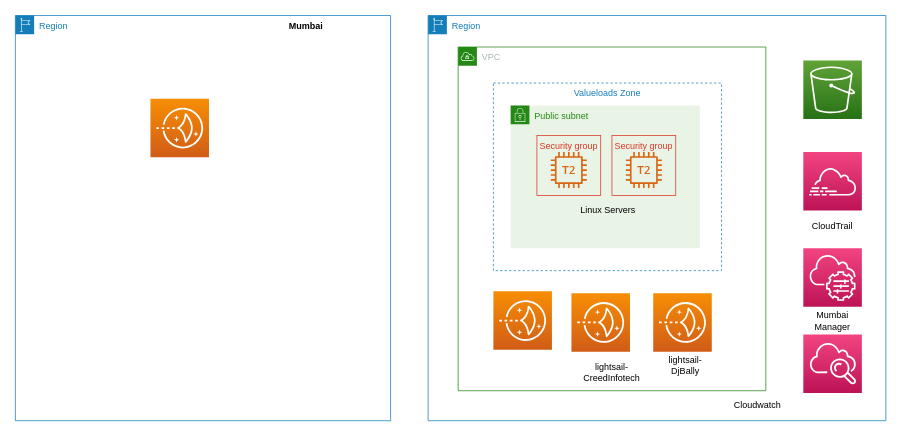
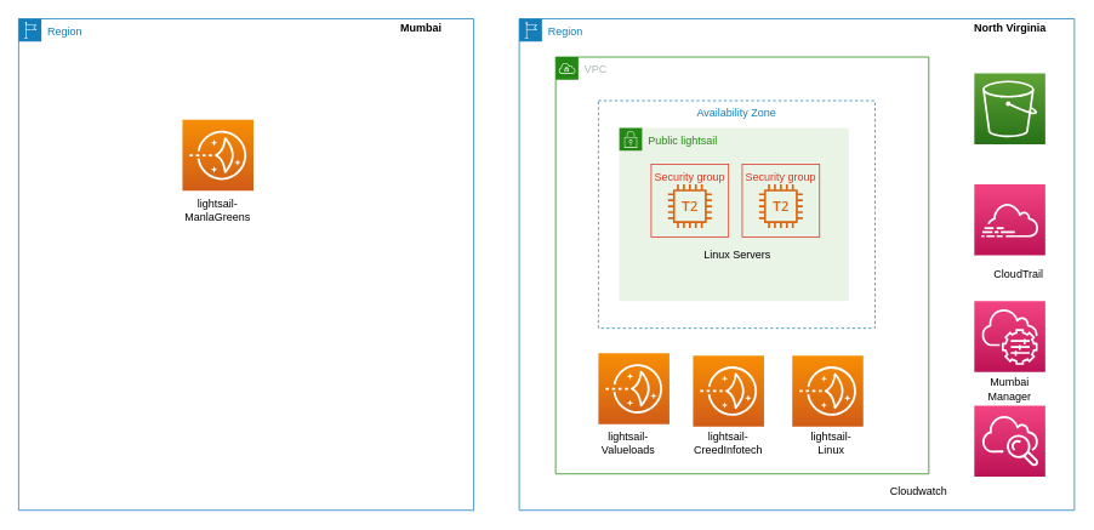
  <mxCell id="0" />
  <mxCell id="1" parent="0" />
- <mxCell id="2" value="Public subnet" style="points=[[0,0],[0.25,0],[0.5,0],[0.75,0],[1,0],[1,0.25],[1,0.5],[1,0.75],[1,1],[0.75,1],[0.5,1],[0.25,1],[0,1],[0,0.75],[0,0.5],[0,0.25]];outlineConnect=0;gradientColor=none;html=1;whiteSpace=wrap;fontSize=12;fontStyle=0;shape=mxgraph.aws4.group;grIcon=mxgraph.aws4.group_security_group;grStroke=0;strokeColor=#248814;fillColor=#E9F3E6;verticalAlign=top;align=left;spacingLeft=30;fontColor=#248814;dashed=0;" vertex="1" parent="1"><mxGeometry x="680" y="140" width="252" height="190" as="geometry" /></mxCell>
+ <mxCell id="2" value="Public lightsail" style="points=[[0,0],[0.25,0],[0.5,0],[0.75,0],[1,0],[1,0.25],[1,0.5],[1,0.75],[1,1],[0.75,1],[0.5,1],[0.25,1],[0,1],[0,0.75],[0,0.5],[0,0.25]];outlineConnect=0;gradientColor=none;html=1;whiteSpace=wrap;fontSize=12;fontStyle=0;shape=mxgraph.aws4.group;grIcon=mxgraph.aws4.group_security_group;grStroke=0;strokeColor=#248814;fillColor=#E9F3E6;verticalAlign=top;align=left;spacingLeft=30;fontColor=#248814;dashed=0;" vertex="1" parent="1"><mxGeometry x="680" y="140" width="252" height="190" as="geometry" /></mxCell>
  <mxCell id="3" value="" style="outlineConnect=0;fontColor=#232F3E;gradientColor=none;fillColor=#D86613;strokeColor=none;dashed=0;verticalLabelPosition=bottom;verticalAlign=top;align=center;html=1;fontSize=12;fontStyle=0;aspect=fixed;pointerEvents=1;shape=mxgraph.aws4.t2_instance;" vertex="1" parent="1"><mxGeometry x="733.5" y="202" width="48" height="48" as="geometry" /></mxCell>
  <mxCell id="4" value="" style="outlineConnect=0;fontColor=#232F3E;gradientColor=none;fillColor=#D86613;strokeColor=none;dashed=0;verticalLabelPosition=bottom;verticalAlign=top;align=center;html=1;fontSize=12;fontStyle=0;aspect=fixed;pointerEvents=1;shape=mxgraph.aws4.t2_instance;" vertex="1" parent="1"><mxGeometry x="833.5" y="202" width="48" height="48" as="geometry" /></mxCell>
  <mxCell id="5" value="Linux Servers" style="text;html=1;strokeColor=none;fillColor=none;align=center;verticalAlign=middle;whiteSpace=wrap;rounded=0;" vertex="1" parent="1"><mxGeometry x="740" y="270" width="140" height="20" as="geometry" /></mxCell>
  <mxCell id="6" value="Security group" style="fillColor=none;strokeColor=#DD3522;verticalAlign=top;fontStyle=0;fontColor=#DD3522;" vertex="1" parent="1"><mxGeometry x="715" y="180" width="85" height="80" as="geometry" /></mxCell>
  <mxCell id="7" value="Security group" style="fillColor=none;strokeColor=#DD3522;verticalAlign=top;fontStyle=0;fontColor=#DD3522;" vertex="1" parent="1"><mxGeometry x="815" y="180" width="85" height="80" as="geometry" /></mxCell>
- <mxCell id="8" value="Valueloads Zone" style="fillColor=none;strokeColor=#147EBA;dashed=1;verticalAlign=top;fontStyle=0;fontColor=#147EBA;" vertex="1" parent="1"><mxGeometry x="657" y="110" width="304" height="250" as="geometry" /></mxCell>
+ <mxCell id="8" value="Availability Zone" style="fillColor=none;strokeColor=#147EBA;dashed=1;verticalAlign=top;fontStyle=0;fontColor=#147EBA;" vertex="1" parent="1"><mxGeometry x="657" y="110" width="304" height="250" as="geometry" /></mxCell>
  <mxCell id="9" value="VPC" style="points=[[0,0],[0.25,0],[0.5,0],[0.75,0],[1,0],[1,0.25],[1,0.5],[1,0.75],[1,1],[0.75,1],[0.5,1],[0.25,1],[0,1],[0,0.75],[0,0.5],[0,0.25]];outlineConnect=0;gradientColor=none;html=1;whiteSpace=wrap;fontSize=12;fontStyle=0;shape=mxgraph.aws4.group;grIcon=mxgraph.aws4.group_vpc;strokeColor=#248814;fillColor=none;verticalAlign=top;align=left;spacingLeft=30;fontColor=#AAB7B8;dashed=0;" vertex="1" parent="1"><mxGeometry x="610" y="62" width="410" height="458" as="geometry" /></mxCell>
  <mxCell id="10" value="" style="outlineConnect=0;fontColor=#232F3E;gradientColor=#60A337;gradientDirection=north;fillColor=#277116;strokeColor=#ffffff;dashed=0;verticalLabelPosition=bottom;verticalAlign=top;align=center;html=1;fontSize=12;fontStyle=0;aspect=fixed;shape=mxgraph.aws4.resourceIcon;resIcon=mxgraph.aws4.s3;" vertex="1" parent="1"><mxGeometry x="1070" y="80" width="78" height="78" as="geometry" /></mxCell>
  <mxCell id="11" value="" style="outlineConnect=0;fontColor=#232F3E;gradientColor=#F34482;gradientDirection=north;fillColor=#BC1356;strokeColor=#ffffff;dashed=0;verticalLabelPosition=bottom;verticalAlign=top;align=center;html=1;fontSize=12;fontStyle=0;aspect=fixed;shape=mxgraph.aws4.resourceIcon;resIcon=mxgraph.aws4.cloudtrail;" vertex="1" parent="1"><mxGeometry x="1070" y="202" width="78" height="78" as="geometry" /></mxCell>
  <mxCell id="12" value="" style="outlineConnect=0;fontColor=#232F3E;gradientColor=#F34482;gradientDirection=north;fillColor=#BC1356;strokeColor=#ffffff;dashed=0;verticalLabelPosition=bottom;verticalAlign=top;align=center;html=1;fontSize=12;fontStyle=0;aspect=fixed;shape=mxgraph.aws4.resourceIcon;resIcon=mxgraph.aws4.systems_manager;" vertex="1" parent="1"><mxGeometry x="1070" y="330" width="78" height="78" as="geometry" /></mxCell>
  <mxCell id="13" value="" style="outlineConnect=0;fontColor=#232F3E;gradientColor=#F34482;gradientDirection=north;fillColor=#BC1356;strokeColor=#ffffff;dashed=0;verticalLabelPosition=bottom;verticalAlign=top;align=center;html=1;fontSize=12;fontStyle=0;aspect=fixed;shape=mxgraph.aws4.resourceIcon;resIcon=mxgraph.aws4.cloudwatch;" vertex="1" parent="1"><mxGeometry x="1070" y="445" width="78" height="78" as="geometry" /></mxCell>
  <mxCell id="14" value="Region" style="points=[[0,0],[0.25,0],[0.5,0],[0.75,0],[1,0],[1,0.25],[1,0.5],[1,0.75],[1,1],[0.75,1],[0.5,1],[0.25,1],[0,1],[0,0.75],[0,0.5],[0,0.25]];outlineConnect=0;gradientColor=none;html=1;whiteSpace=wrap;fontSize=12;fontStyle=0;shape=mxgraph.aws4.group;grIcon=mxgraph.aws4.group_region;strokeColor=#147EBA;fillColor=none;verticalAlign=top;align=left;spacingLeft=30;fontColor=#147EBA;dashed=0;" vertex="1" parent="1"><mxGeometry x="570" y="20" width="610" height="540" as="geometry" /></mxCell>
- <mxCell id="15" value="CloudTrail" style="text;html=1;strokeColor=none;fillColor=none;align=center;verticalAlign=middle;whiteSpace=wrap;rounded=0;" vertex="1" parent="1"><mxGeometry x="1079" y="291" width="60" height="20" as="geometry" /></mxCell>
+ <mxCell id="15" value="CloudTrail" style="text;html=1;strokeColor=none;fillColor=none;align=center;verticalAlign=middle;whiteSpace=wrap;rounded=0;" vertex="1" parent="1"><mxGeometry x="1089" y="291" width="60" height="20" as="geometry" /></mxCell>
  <mxCell id="16" value="Cloudwatch" style="text;html=1;strokeColor=none;fillColor=none;align=center;verticalAlign=middle;whiteSpace=wrap;rounded=0;" vertex="1" parent="1"><mxGeometry x="979" y="530" width="60" height="20" as="geometry" /></mxCell>
  <mxCell id="17" value="Mumbai Manager" style="text;html=1;strokeColor=none;fillColor=none;align=center;verticalAlign=middle;whiteSpace=wrap;rounded=0;" vertex="1" parent="1"><mxGeometry x="1079" y="416.5" width="60" height="20" as="geometry" /></mxCell>
+ <mxCell id="18" value="&lt;b&gt;North Virginia&lt;/b&gt;" style="text;html=1;strokeColor=none;fillColor=none;align=center;verticalAlign=middle;whiteSpace=wrap;rounded=0;" vertex="1" parent="1"><mxGeometry x="1056.5" y="20" width="105" height="20" as="geometry" /></mxCell>
  <mxCell id="19" value="" style="outlineConnect=0;fontColor=#232F3E;gradientColor=#F78E04;gradientDirection=north;fillColor=#D05C17;strokeColor=#ffffff;dashed=0;verticalLabelPosition=bottom;verticalAlign=top;align=center;html=1;fontSize=12;fontStyle=0;aspect=fixed;shape=mxgraph.aws4.resourceIcon;resIcon=mxgraph.aws4.lightsail;" vertex="1" parent="1"><mxGeometry x="657" y="387.5" width="78" height="78" as="geometry" /></mxCell>
  <mxCell id="20" value="" style="outlineConnect=0;fontColor=#232F3E;gradientColor=#F78E04;gradientDirection=north;fillColor=#D05C17;strokeColor=#ffffff;dashed=0;verticalLabelPosition=bottom;verticalAlign=top;align=center;html=1;fontSize=12;fontStyle=0;aspect=fixed;shape=mxgraph.aws4.resourceIcon;resIcon=mxgraph.aws4.lightsail;" vertex="1" parent="1"><mxGeometry x="761" y="390" width="78" height="78" as="geometry" /></mxCell>
  <mxCell id="21" value="" style="outlineConnect=0;fontColor=#232F3E;gradientColor=#F78E04;gradientDirection=north;fillColor=#D05C17;strokeColor=#ffffff;dashed=0;verticalLabelPosition=bottom;verticalAlign=top;align=center;html=1;fontSize=12;fontStyle=0;aspect=fixed;shape=mxgraph.aws4.resourceIcon;resIcon=mxgraph.aws4.lightsail;" vertex="1" parent="1"><mxGeometry x="870" y="390" width="78" height="78" as="geometry" /></mxCell>
- <mxCell id="23" value="lightsail-CreedInfotech" style="text;html=1;strokeColor=none;fillColor=none;align=center;verticalAlign=middle;whiteSpace=wrap;rounded=0;" vertex="1" parent="1"><mxGeometry x="770" y="478" width="90" height="36" as="geometry" /></mxCell>
- <mxCell id="24" value="lightsail-DjBally" style="text;html=1;strokeColor=none;fillColor=none;align=center;verticalAlign=middle;whiteSpace=wrap;rounded=0;" vertex="1" parent="1"><mxGeometry x="881.5" y="468" width="62" height="36" as="geometry" /></mxCell>
+ <mxCell id="22" value="lightsail-Valueloads" style="text;html=1;strokeColor=none;fillColor=none;align=center;verticalAlign=middle;whiteSpace=wrap;rounded=0;" vertex="1" parent="1"><mxGeometry x="645" y="468" width="90" height="36" as="geometry" /></mxCell>
+ <mxCell id="23" value="lightsail-CreedInfotech" style="text;html=1;strokeColor=none;fillColor=none;align=center;verticalAlign=middle;whiteSpace=wrap;rounded=0;" vertex="1" parent="1"><mxGeometry x="755" y="468" width="90" height="36" as="geometry" /></mxCell>
+ <mxCell id="24" value="lightsail-Linux" style="text;html=1;strokeColor=none;fillColor=none;align=center;verticalAlign=middle;whiteSpace=wrap;rounded=0;" vertex="1" parent="1"><mxGeometry x="881.5" y="468" width="62" height="36" as="geometry" /></mxCell>
  <mxCell id="25" value="Region" style="points=[[0,0],[0.25,0],[0.5,0],[0.75,0],[1,0],[1,0.25],[1,0.5],[1,0.75],[1,1],[0.75,1],[0.5,1],[0.25,1],[0,1],[0,0.75],[0,0.5],[0,0.25]];outlineConnect=0;gradientColor=none;html=1;whiteSpace=wrap;fontSize=12;fontStyle=0;shape=mxgraph.aws4.group;grIcon=mxgraph.aws4.group_region;strokeColor=#147EBA;fillColor=none;verticalAlign=top;align=left;spacingLeft=30;fontColor=#147EBA;dashed=0;" vertex="1" parent="1"><mxGeometry x="20" y="20" width="500" height="540" as="geometry" /></mxCell>
  <mxCell id="26" value="" style="outlineConnect=0;fontColor=#232F3E;gradientColor=#F78E04;gradientDirection=north;fillColor=#D05C17;strokeColor=#ffffff;dashed=0;verticalLabelPosition=bottom;verticalAlign=top;align=center;html=1;fontSize=12;fontStyle=0;aspect=fixed;shape=mxgraph.aws4.resourceIcon;resIcon=mxgraph.aws4.lightsail;" vertex="1" parent="1"><mxGeometry x="200" y="131" width="78" height="78" as="geometry" /></mxCell>
- <mxCell id="28" value="&lt;b&gt;Mumbai&lt;/b&gt;" style="text;html=1;strokeColor=none;fillColor=none;align=center;verticalAlign=middle;whiteSpace=wrap;rounded=0;" vertex="1" parent="1"><mxGeometry x="355" y="25" width="105" height="20" as="geometry" /></mxCell>
+ <mxCell id="27" value="lightsail-ManlaGreens" style="text;html=1;strokeColor=none;fillColor=none;align=center;verticalAlign=middle;whiteSpace=wrap;rounded=0;" vertex="1" parent="1"><mxGeometry x="194" y="211" width="90" height="39" as="geometry" /></mxCell>
+ <mxCell id="28" value="&lt;b&gt;Mumbai&lt;/b&gt;" style="text;html=1;strokeColor=none;fillColor=none;align=center;verticalAlign=middle;whiteSpace=wrap;rounded=0;" vertex="1" parent="1"><mxGeometry x="410" y="20" width="105" height="20" as="geometry" /></mxCell>
